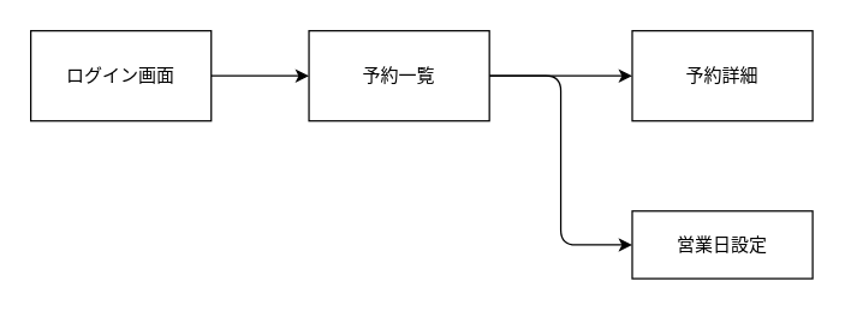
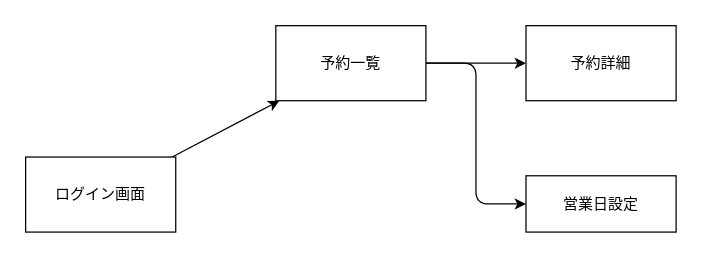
  <mxCell id="0" />
  <mxCell id="1" parent="0" />
  <mxCell id="2" value="" style="edgeStyle=none;html=1;" edge="1" parent="1" source="3" target="6"><mxGeometry relative="1" as="geometry" /></mxCell>
- <mxCell id="3" value="ログイン画面" style="rounded=0;whiteSpace=wrap;html=1;" vertex="1" parent="1"><mxGeometry x="20" y="20" width="120" height="60" as="geometry" /></mxCell>
+ <mxCell id="3" value="ログイン画面" style="rounded=0;whiteSpace=wrap;html=1;" vertex="1" parent="1"><mxGeometry x="20" y="125" width="120" height="60" as="geometry" /></mxCell>
  <mxCell id="4" value="" style="edgeStyle=none;html=1;" edge="1" parent="1" source="6" target="7"><mxGeometry relative="1" as="geometry" /></mxCell>
  <mxCell id="5" style="edgeStyle=orthogonalEdgeStyle;html=1;exitX=1;exitY=0.5;exitDx=0;exitDy=0;entryX=0;entryY=0.5;entryDx=0;entryDy=0;" edge="1" parent="1" source="6" target="8"><mxGeometry relative="1" as="geometry" /></mxCell>
- <mxCell id="6" value="予約一覧" style="whiteSpace=wrap;html=1;rounded=0;" vertex="1" parent="1"><mxGeometry x="205" y="20" width="120" height="60" as="geometry" /></mxCell>
+ <mxCell id="6" value="予約一覧" style="whiteSpace=wrap;html=1;rounded=0;" vertex="1" parent="1"><mxGeometry x="220" y="20" width="120" height="60" as="geometry" /></mxCell>
  <mxCell id="7" value="予約詳細" style="whiteSpace=wrap;html=1;rounded=0;" vertex="1" parent="1"><mxGeometry x="420" y="20" width="120" height="60" as="geometry" /></mxCell>
  <mxCell id="8" value="営業日設定" style="whiteSpace=wrap;html=1;rounded=0;" vertex="1" parent="1"><mxGeometry x="420" y="140" width="120" height="45" as="geometry" /></mxCell>
